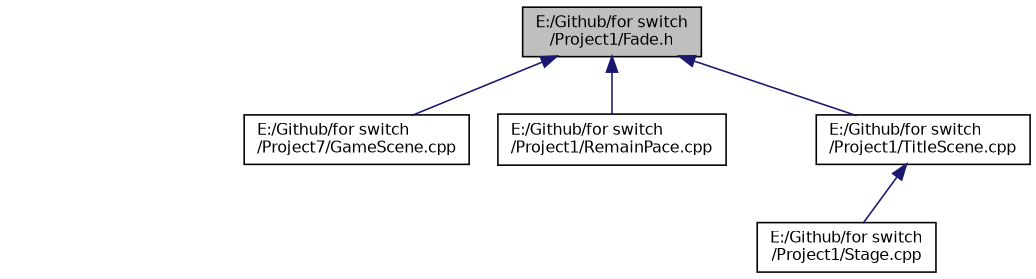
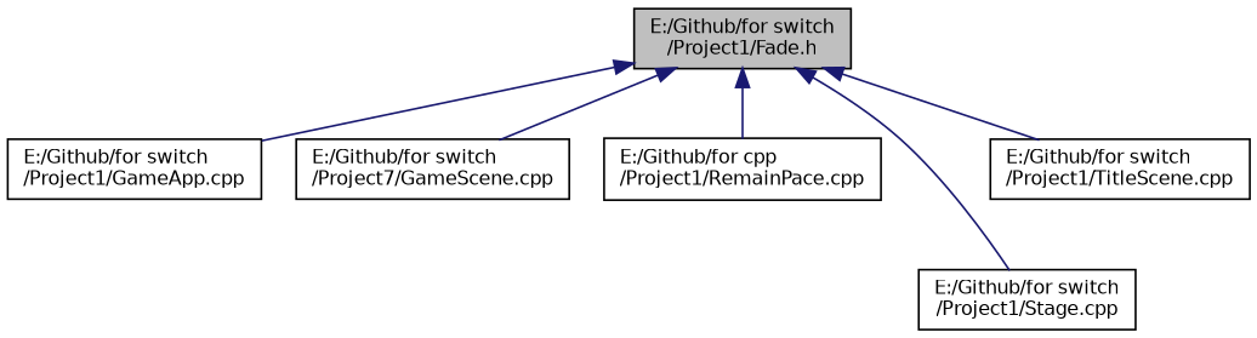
  digraph {
    node [color=black fillcolor=white fontname=Helvetica fontsize=10 shape=record style=filled]
    edge [color=midnightblue dir=back fontname=Helvetica fontsize=10 labelfontname=Helvetica labelfontsize=10 style=solid]
    n1 [fillcolor=grey75 fontcolor=black height=0.2 label="E:/Github/for switch\l/Project1/Fade.h" width=0.4]
+   n2 [height=0.2 label="E:/Github/for switch\l/Project1/GameApp.cpp" width=0.4]
    n3 [height=0.2 label="E:/Github/for switch\l/Project7/GameScene.cpp" width=0.4]
-   n4 [height=0.2 label="E:/Github/for switch\l/Project1/RemainPace.cpp" width=0.4]
+   n4 [height=0.2 label="E:/Github/for cpp\l/Project1/RemainPace.cpp" width=0.4]
    n5 [height=0.2 label="E:/Github/for switch\l/Project1/Stage.cpp" width=0.4]
    n6 [height=0.2 label="E:/Github/for switch\l/Project1/TitleScene.cpp" width=0.4]
+   n1 -> n2
    n1 -> n3
    n1 -> n4
-   n6 -> n5
+   n1 -> n5
    n1 -> n6
  }
